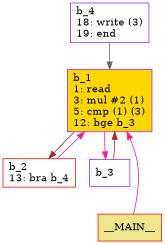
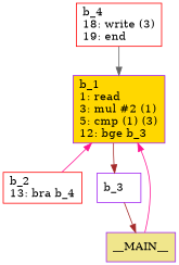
  digraph {
    node [color=purple fillcolor=white shape=box style=filled]
    edge [color=brown]
    n1 [fillcolor=gold label="b_1\l1: read\l3: mul #2 (1)\l5: cmp (1) (3)\l12: bge b_3\l"]
    n2 [color=red label="b_2\l13: bra b_4\l"]
    n3 [label="b_3\l"]
-   __MAIN__ [color=red fillcolor=khaki]
-   n5 [label="b_4\l18: write (3)\l19: end\l"]
-   n1 -> n2
-   n1 -> n3 [color=deeppink]
+   __MAIN__ [fillcolor=khaki]
+   n5 [color=red label="b_4\l18: write (3)\l19: end\l"]
+   n1 -> n3
    n2 -> n1 [color=deeppink]
-   n3 -> n1
+   n3 -> __MAIN__
    __MAIN__ -> n1 [color=deeppink]
    n5 -> n1 [color=gray40]
  }
